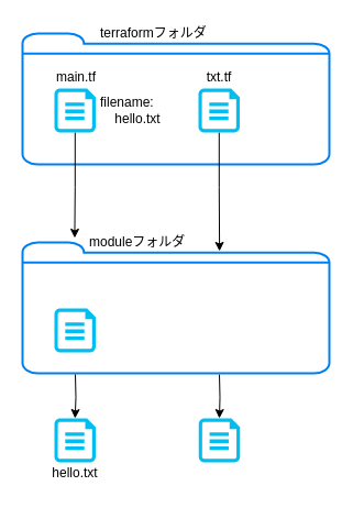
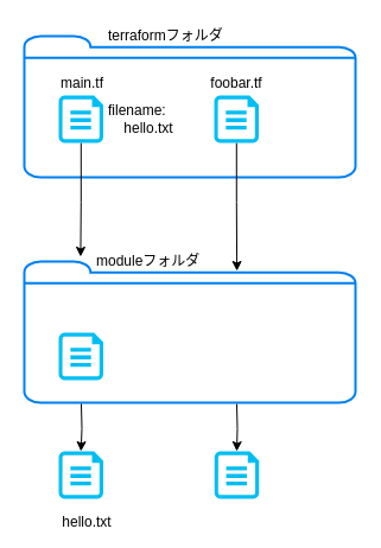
  <mxCell id="0" />
  <mxCell id="1" parent="0" />
  <mxCell id="2" value="" style="html=1;verticalLabelPosition=bottom;align=center;labelBackgroundColor=#ffffff;verticalAlign=top;strokeWidth=2;strokeColor=#0080F0;shadow=0;dashed=0;shape=mxgraph.ios7.icons.folder;" parent="1" vertex="1"><mxGeometry x="20" y="30" width="279" height="119" as="geometry" /></mxCell>
  <mxCell id="3" style="edgeStyle=orthogonalEdgeStyle;rounded=0;orthogonalLoop=1;jettySize=auto;html=1;entryX=0.17;entryY=-0.034;entryDx=0;entryDy=0;entryPerimeter=0;" parent="1" source="4" target="8" edge="1"><mxGeometry relative="1" as="geometry" /></mxCell>
  <mxCell id="4" value="" style="verticalLabelPosition=bottom;html=1;verticalAlign=top;align=center;strokeColor=none;fillColor=#00BEF2;shape=mxgraph.azure.cloud_services_configuration_file;pointerEvents=1;" parent="1" vertex="1"><mxGeometry x="49" y="80" width="37.5" height="40" as="geometry" /></mxCell>
  <mxCell id="5" value="terraformフォルダ" style="text;html=1;strokeColor=none;fillColor=none;align=left;verticalAlign=middle;whiteSpace=wrap;rounded=0;" parent="1" vertex="1"><mxGeometry x="89" width="100" height="20" as="geometry" y="20" /></mxCell>
  <mxCell id="6" value="main.tf" style="text;html=1;strokeColor=none;fillColor=none;align=center;verticalAlign=middle;whiteSpace=wrap;rounded=0;" parent="1" vertex="1"><mxGeometry x="49" y="60" width="40" height="20" as="geometry" /></mxCell>
  <mxCell id="7" style="edgeStyle=orthogonalEdgeStyle;rounded=0;orthogonalLoop=1;jettySize=auto;html=1;entryX=0.5;entryY=0;entryDx=0;entryDy=0;entryPerimeter=0;" edge="1" parent="1" target="18"><mxGeometry relative="1" as="geometry"><mxPoint x="199" y="340" as="sourcePoint" /></mxGeometry></mxCell>
  <mxCell id="8" value="" style="html=1;verticalLabelPosition=bottom;align=center;labelBackgroundColor=#ffffff;verticalAlign=top;strokeWidth=2;strokeColor=#0080F0;shadow=0;dashed=0;shape=mxgraph.ios7.icons.folder;" parent="1" vertex="1"><mxGeometry x="20" y="220" width="279" height="119" as="geometry" /></mxCell>
  <mxCell id="9" value="" style="verticalLabelPosition=bottom;html=1;verticalAlign=top;align=center;strokeColor=none;fillColor=#00BEF2;shape=mxgraph.azure.cloud_services_configuration_file;pointerEvents=1;" parent="1" vertex="1"><mxGeometry x="49" y="280" width="37.5" height="40" as="geometry" /></mxCell>
  <mxCell id="10" value="moduleフォルダ" style="text;html=1;strokeColor=none;fillColor=none;align=left;verticalAlign=middle;whiteSpace=wrap;rounded=0;" parent="1" vertex="1"><mxGeometry x="78.5" y="210" width="121" height="20" as="geometry" /></mxCell>
  <mxCell id="11" value="" style="verticalLabelPosition=bottom;html=1;verticalAlign=top;align=center;strokeColor=none;fillColor=#00BEF2;shape=mxgraph.azure.cloud_services_configuration_file;pointerEvents=1;" parent="1" vertex="1"><mxGeometry x="49" y="380" width="37.5" height="40" as="geometry" /></mxCell>
  <mxCell id="12" style="edgeStyle=orthogonalEdgeStyle;rounded=0;orthogonalLoop=1;jettySize=auto;html=1;entryX=0.5;entryY=0;entryDx=0;entryDy=0;entryPerimeter=0;" parent="1" target="11" edge="1"><mxGeometry relative="1" as="geometry"><mxPoint x="68" y="340" as="sourcePoint" /><mxPoint x="77.064" y="239.996" as="targetPoint" /></mxGeometry></mxCell>
- <mxCell id="13" value="hello.txt" style="text;html=1;strokeColor=none;fillColor=none;align=center;verticalAlign=middle;whiteSpace=wrap;rounded=0;" parent="1" vertex="1"><mxGeometry x="27.75" y="420" width="80" height="20" as="geometry" /></mxCell>
+ <mxCell id="13" value="hello.txt" style="text;html=1;strokeColor=none;fillColor=none;align=center;verticalAlign=middle;whiteSpace=wrap;rounded=0;" parent="1" vertex="1"><mxGeometry x="32.75" y="430" width="80" height="20" as="geometry" /></mxCell>
  <mxCell id="14" value="filename:&lt;br&gt;&amp;nbsp; &amp;nbsp; hello.txt" style="text;html=1;strokeColor=none;fillColor=none;align=left;verticalAlign=middle;whiteSpace=wrap;rounded=0;" parent="1" vertex="1"><mxGeometry x="89" y="85" width="80" height="30" as="geometry" /></mxCell>
  <mxCell id="15" style="edgeStyle=orthogonalEdgeStyle;rounded=0;orthogonalLoop=1;jettySize=auto;html=1;entryX=0.642;entryY=0.067;entryDx=0;entryDy=0;entryPerimeter=0;" parent="1" source="16" target="8" edge="1"><mxGeometry relative="1" as="geometry" /></mxCell>
  <mxCell id="16" value="" style="verticalLabelPosition=bottom;html=1;verticalAlign=top;align=center;strokeColor=none;fillColor=#00BEF2;shape=mxgraph.azure.cloud_services_configuration_file;pointerEvents=1;" parent="1" vertex="1"><mxGeometry x="180" y="80" width="37.5" height="40" as="geometry" /></mxCell>
- <mxCell id="17" value="txt.tf" style="text;html=1;strokeColor=none;fillColor=none;align=center;verticalAlign=middle;whiteSpace=wrap;rounded=0;" parent="1" vertex="1"><mxGeometry x="169" y="60" width="60" height="20" as="geometry" /></mxCell>
+ <mxCell id="17" value="foobar.tf" style="text;html=1;strokeColor=none;fillColor=none;align=center;verticalAlign=middle;whiteSpace=wrap;rounded=0;" parent="1" vertex="1"><mxGeometry x="169" y="60" width="60" height="20" as="geometry" /></mxCell>
  <mxCell id="18" value="" style="verticalLabelPosition=bottom;html=1;verticalAlign=top;align=center;strokeColor=none;fillColor=#00BEF2;shape=mxgraph.azure.cloud_services_configuration_file;pointerEvents=1;" parent="1" vertex="1"><mxGeometry x="180.25" y="380" width="37.5" height="40" as="geometry" /></mxCell>
